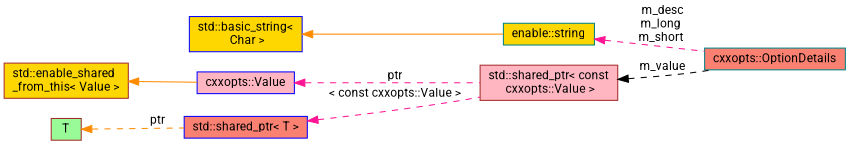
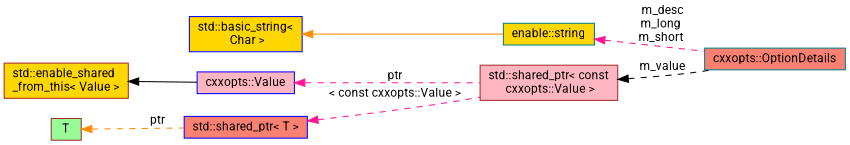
  digraph {
    fontname=Roboto
    rankdir=LR
    node [color=blue fillcolor=gold fontname=Roboto fontsize=12 shape=record style=filled]
    edge [color=deeppink dir=back fontname=Roboto fontsize=12 labelfontname=Helvetica labelfontsize=12 style=dashed]
    n1 [color=teal fillcolor=salmon fontcolor=black height=0.2 label="cxxopts::OptionDetails" width=0.4]
    n2 [color=teal height=0.2 label="enable::string" width=0.4]
    n3 [height=0.2 label="std::basic_string\<\l Char \>" width=0.4]
    n4 [color=brown fillcolor=lightpink height=0.2 label="std::shared_ptr\< const\l cxxopts::Value \>" width=0.4]
    n5 [fillcolor=lightpink height=0.2 label="cxxopts::Value" width=0.4]
    n6 [color=brown height=0.2 label="std::enable_shared\l_from_this\< Value \>" width=0.4]
    n7 [fillcolor=salmon height=0.2 label="std::shared_ptr\< T \>" width=0.4]
    n8 [color=brown fillcolor=palegreen height=0.2 label=T width=0.4]
    n2 -> n1 [label=" m_desc\nm_long\nm_short"]
    n3 -> n2 [color=darkorange style=solid]
    n4 -> n1 [color=black label=" m_value"]
    n5 -> n4 [label=" ptr"]
-   n6 -> n5 [color=darkorange style=solid]
+   n6 -> n5 [color=black style=solid]
    n7 -> n4 [label=" \< const cxxopts::Value \>"]
    n8 -> n7 [color=darkorange label=" ptr"]
  }
